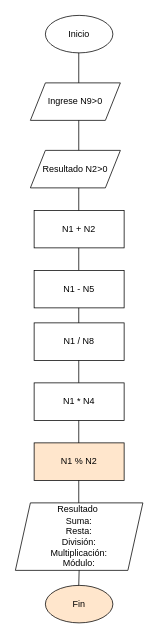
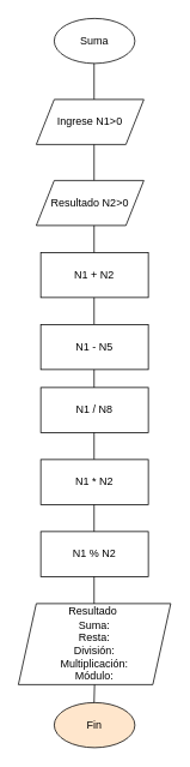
  <mxCell id="0" />
  <mxCell id="1" parent="0" />
- <mxCell id="2" value="Inicio" style="ellipse;whiteSpace=wrap;html=1;" vertex="1" parent="1"><mxGeometry x="60" y="20" width="90" height="50" as="geometry" /></mxCell>
+ <mxCell id="2" value="Suma" style="ellipse;whiteSpace=wrap;html=1;" vertex="1" parent="1"><mxGeometry x="60" y="20" width="90" height="50" as="geometry" /></mxCell>
  <mxCell id="3" value="" style="endArrow=none;html=1;" edge="1" parent="1"><mxGeometry width="50" height="50" relative="1" as="geometry"><mxPoint x="104.5" y="110" as="sourcePoint" /><mxPoint x="104.5" y="70" as="targetPoint" /></mxGeometry></mxCell>
- <mxCell id="4" value="Ingrese N9&amp;gt;0" style="shape=parallelogram;perimeter=parallelogramPerimeter;whiteSpace=wrap;html=1;fixedSize=1;" vertex="1" parent="1"><mxGeometry x="40" y="110" width="120" height="50" as="geometry" /></mxCell>
+ <mxCell id="4" value="Ingrese N1&amp;gt;0" style="shape=parallelogram;perimeter=parallelogramPerimeter;whiteSpace=wrap;html=1;fixedSize=1;" vertex="1" parent="1"><mxGeometry x="40" y="110" width="120" height="50" as="geometry" /></mxCell>
  <mxCell id="5" value="" style="endArrow=none;html=1;" edge="1" parent="1"><mxGeometry width="50" height="50" relative="1" as="geometry"><mxPoint x="104.5" y="200" as="sourcePoint" /><mxPoint x="104.5" y="160" as="targetPoint" /></mxGeometry></mxCell>
  <mxCell id="6" value="Resultado N2&amp;gt;0" style="shape=parallelogram;perimeter=parallelogramPerimeter;whiteSpace=wrap;html=1;fixedSize=1;" vertex="1" parent="1"><mxGeometry x="40" y="200" width="120" height="50" as="geometry" /></mxCell>
  <mxCell id="7" value="N1 + N2" style="rounded=0;whiteSpace=wrap;html=1;" vertex="1" parent="1"><mxGeometry x="45" y="280" width="120" height="50" as="geometry" /></mxCell>
  <mxCell id="8" value="" style="endArrow=none;html=1;" edge="1" parent="1"><mxGeometry width="50" height="50" relative="1" as="geometry"><mxPoint x="104.5" y="280" as="sourcePoint" /><mxPoint x="104.5" y="250" as="targetPoint" /></mxGeometry></mxCell>
  <mxCell id="9" value="Resultado&amp;nbsp;&lt;br&gt;Suma:&lt;br&gt;Resta:&lt;br&gt;División:&lt;br&gt;Multiplicación:&lt;br&gt;Módulo:" style="shape=parallelogram;perimeter=parallelogramPerimeter;whiteSpace=wrap;html=1;fixedSize=1;" vertex="1" parent="1"><mxGeometry x="20" y="670" width="170" height="90" as="geometry" /></mxCell>
  <mxCell id="10" value="" style="endArrow=none;html=1;" edge="1" parent="1"><mxGeometry width="50" height="50" relative="1" as="geometry"><mxPoint x="104.5" y="360" as="sourcePoint" /><mxPoint x="104.5" y="330" as="targetPoint" /></mxGeometry></mxCell>
  <mxCell id="11" value="Fin" style="ellipse;whiteSpace=wrap;html=1;fillColor=#ffe6cc;" vertex="1" parent="1"><mxGeometry x="60" y="780" width="90" height="50" as="geometry" /></mxCell>
  <mxCell id="12" value="" style="endArrow=none;html=1;" edge="1" parent="1"><mxGeometry width="50" height="50" relative="1" as="geometry"><mxPoint x="104.5" y="780" as="sourcePoint" /><mxPoint x="105" y="760" as="targetPoint" /></mxGeometry></mxCell>
  <mxCell id="13" value="N1 - N5" style="rounded=0;whiteSpace=wrap;html=1;" vertex="1" parent="1"><mxGeometry x="45" y="360" width="120" height="50" as="geometry" /></mxCell>
  <mxCell id="14" value="" style="endArrow=none;html=1;" edge="1" parent="1"><mxGeometry width="50" height="50" relative="1" as="geometry"><mxPoint x="104.5" y="410" as="sourcePoint" /><mxPoint x="104.5" y="440" as="targetPoint" /></mxGeometry></mxCell>
  <mxCell id="15" value="N1 / N8" style="rounded=0;whiteSpace=wrap;html=1;" vertex="1" parent="1"><mxGeometry x="45" y="430" width="120" height="50" as="geometry" /></mxCell>
  <mxCell id="16" value="" style="endArrow=none;html=1;" edge="1" parent="1"><mxGeometry width="50" height="50" relative="1" as="geometry"><mxPoint x="104.5" y="480" as="sourcePoint" /><mxPoint x="104.5" y="510" as="targetPoint" /></mxGeometry></mxCell>
- <mxCell id="17" value="N1 * N4" style="rounded=0;whiteSpace=wrap;html=1;" vertex="1" parent="1"><mxGeometry x="45" y="510" width="120" height="50" as="geometry" /></mxCell>
- <mxCell id="18" value="N1 % N2" style="rounded=0;whiteSpace=wrap;html=1;fillColor=#ffe6cc;" vertex="1" parent="1"><mxGeometry x="45" y="590" width="120" height="50" as="geometry" /></mxCell>
+ <mxCell id="17" value="N1 * N2" style="rounded=0;whiteSpace=wrap;html=1;" vertex="1" parent="1"><mxGeometry x="45" y="510" width="120" height="50" as="geometry" /></mxCell>
+ <mxCell id="18" value="N1 % N2" style="rounded=0;whiteSpace=wrap;html=1;" vertex="1" parent="1"><mxGeometry x="45" y="590" width="120" height="50" as="geometry" /></mxCell>
  <mxCell id="19" value="" style="endArrow=none;html=1;" edge="1" parent="1"><mxGeometry width="50" height="50" relative="1" as="geometry"><mxPoint x="104.5" y="560" as="sourcePoint" /><mxPoint x="104.5" y="590" as="targetPoint" /></mxGeometry></mxCell>
  <mxCell id="20" value="" style="endArrow=none;html=1;" edge="1" parent="1"><mxGeometry width="50" height="50" relative="1" as="geometry"><mxPoint x="104.5" y="670" as="sourcePoint" /><mxPoint x="104.5" y="640" as="targetPoint" /></mxGeometry></mxCell>
